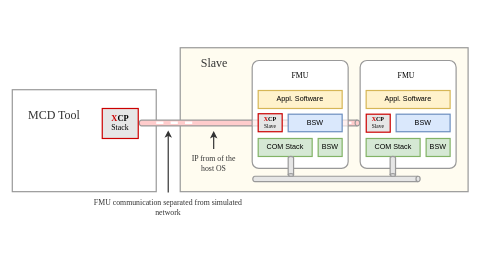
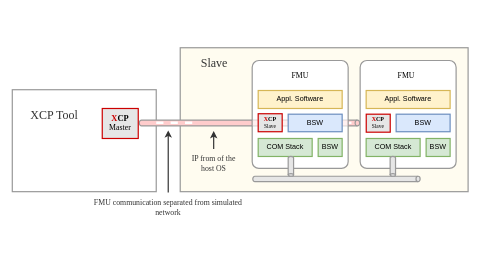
  <mxCell id="0" />
  <mxCell id="1" parent="0" />
  <mxCell id="2" value="" style="rounded=0;whiteSpace=wrap;html=1;strokeColor=#999999;strokeWidth=2;fillColor=default;" parent="1" vertex="1"><mxGeometry x="20" y="149" width="240" height="170" as="geometry" /></mxCell>
  <mxCell id="3" value="" style="rounded=0;whiteSpace=wrap;html=1;strokeWidth=2;strokeColor=#999999;fillColor=#FFFCF0;" parent="1" vertex="1"><mxGeometry x="300" y="79" width="480" height="240" as="geometry" /></mxCell>
  <mxCell id="4" value="" style="shape=cylinder3;whiteSpace=wrap;html=1;boundedLbl=1;backgroundOutline=1;size=3.826;strokeColor=#999999;strokeWidth=2;fillColor=#FFCCCC;rotation=90;" parent="1" vertex="1"><mxGeometry x="410.55" y="20.75" width="9.85" height="367.5" as="geometry" /></mxCell>
  <mxCell id="5" value="" style="endArrow=none;dashed=1;html=1;rounded=0;strokeColor=#FFFFFF;strokeWidth=4;fontFamily=Verdana;fontSize=20;fontColor=#000000;startSize=6;endSize=6;jumpSize=6;" parent="1" edge="1"><mxGeometry width="50" height="50" relative="1" as="geometry"><mxPoint x="525.5" y="204.36" as="sourcePoint" /><mxPoint x="595.5" y="204.36" as="targetPoint" /></mxGeometry></mxCell>
  <mxCell id="6" value="" style="rounded=1;whiteSpace=wrap;html=1;strokeColor=#999999;strokeWidth=2;fillColor=#FFFFFF;arcSize=7;" parent="1" vertex="1"><mxGeometry x="420" y="100.3" width="160" height="180" as="geometry" /></mxCell>
  <mxCell id="7" value="" style="endArrow=none;dashed=1;html=1;rounded=0;strokeWidth=7;strokeColor=#FFFFFF;jumpSize=6;startSize=6;endSize=6;" parent="1" edge="1"><mxGeometry width="50" height="50" relative="1" as="geometry"><mxPoint x="610" y="126.55" as="sourcePoint" /><mxPoint x="630" y="227.05" as="targetPoint" /></mxGeometry></mxCell>
  <mxCell id="8" value="Appl. Software" style="rounded=0;whiteSpace=wrap;html=1;strokeColor=#d6b656;strokeWidth=2;fillColor=#fff2cc;" parent="1" vertex="1"><mxGeometry x="430" y="150.3" width="140" height="30" as="geometry" /></mxCell>
  <mxCell id="9" value="" style="rounded=0;whiteSpace=wrap;html=1;strokeWidth=2;strokeColor=#999999;fillColor=#FFCCCC;opacity=30;" parent="1" vertex="1"><mxGeometry x="420" y="199.5" width="160" height="10" as="geometry" /></mxCell>
  <mxCell id="10" value="BSW" style="rounded=0;whiteSpace=wrap;html=1;strokeColor=#6c8ebf;strokeWidth=2;fillColor=#dae8fc;" parent="1" vertex="1"><mxGeometry x="480" y="189.8" width="90" height="29.25" as="geometry" /></mxCell>
  <mxCell id="11" value="COM Stack" style="rounded=0;whiteSpace=wrap;html=1;strokeColor=#82b366;strokeWidth=2;fillColor=#d5e8d4;" parent="1" vertex="1"><mxGeometry x="430" y="230.3" width="90" height="30" as="geometry" /></mxCell>
  <mxCell id="12" value="BSW" style="rounded=0;whiteSpace=wrap;html=1;strokeColor=#82b366;strokeWidth=2;fillColor=#d5e8d4;" parent="1" vertex="1"><mxGeometry x="530" y="230.3" width="40" height="30" as="geometry" /></mxCell>
  <mxCell id="13" value="" style="rounded=1;whiteSpace=wrap;html=1;strokeColor=#999999;strokeWidth=2;fillColor=#FFFFFF;arcSize=7;" parent="1" vertex="1"><mxGeometry x="600" y="100.3" width="160" height="180" as="geometry" /></mxCell>
  <mxCell id="14" value="Appl. Software" style="rounded=0;whiteSpace=wrap;html=1;strokeColor=#d6b656;strokeWidth=2;fillColor=#fff2cc;" parent="1" vertex="1"><mxGeometry x="610" y="150.3" width="140" height="30" as="geometry" /></mxCell>
  <mxCell id="15" value="BSW" style="rounded=0;whiteSpace=wrap;html=1;strokeColor=#6c8ebf;strokeWidth=2;fillColor=#dae8fc;" parent="1" vertex="1"><mxGeometry x="660" y="189.8" width="90" height="29.25" as="geometry" /></mxCell>
  <mxCell id="16" value="COM Stack" style="rounded=0;whiteSpace=wrap;html=1;strokeColor=#82b366;strokeWidth=2;fillColor=#d5e8d4;" parent="1" vertex="1"><mxGeometry x="610" y="230.3" width="90" height="30" as="geometry" /></mxCell>
  <mxCell id="17" value="BSW" style="rounded=0;whiteSpace=wrap;html=1;strokeColor=#82b366;strokeWidth=2;fillColor=#d5e8d4;" parent="1" vertex="1"><mxGeometry x="710" y="230.3" width="40" height="30" as="geometry" /></mxCell>
  <mxCell id="18" value="" style="shape=cylinder3;whiteSpace=wrap;html=1;boundedLbl=1;backgroundOutline=1;size=3.432;strokeColor=#999999;strokeWidth=2;fillColor=#E6E6E6;rotation=90;" parent="1" vertex="1"><mxGeometry x="556" y="158.3" width="9" height="279" as="geometry" /></mxCell>
  <mxCell id="19" value="" style="shape=cylinder3;whiteSpace=wrap;html=1;boundedLbl=1;backgroundOutline=1;size=2.207;strokeColor=#999999;strokeWidth=2;fillColor=#E6E6E6;rotation=-180;" parent="1" vertex="1"><mxGeometry x="480" y="260.3" width="9" height="33" as="geometry" /></mxCell>
  <mxCell id="20" value="" style="shape=cylinder3;whiteSpace=wrap;html=1;boundedLbl=1;backgroundOutline=1;size=2.207;strokeColor=#999999;strokeWidth=2;fillColor=#E6E6E6;rotation=-180;" parent="1" vertex="1"><mxGeometry x="650" y="260.3" width="9" height="33" as="geometry" /></mxCell>
  <mxCell id="21" value="" style="rounded=0;whiteSpace=wrap;html=1;strokeColor=#CC0000;strokeWidth=2;fillColor=#E6E6E6;fontFamily=Verdana;" parent="1" vertex="1"><mxGeometry x="170" y="180.3" width="60" height="50" as="geometry" /></mxCell>
  <mxCell id="22" value="" style="rounded=0;whiteSpace=wrap;html=1;strokeColor=#CC0000;strokeWidth=2;fillColor=#E6E6E6;fontFamily=Verdana;" parent="1" vertex="1"><mxGeometry x="430" y="189.05" width="40" height="30" as="geometry" /></mxCell>
  <mxCell id="23" value="&lt;div style=&quot;font-size: 12px; line-height: 100%;&quot;&gt;&lt;font style=&quot;font-size: 12px;&quot;&gt;&lt;b style=&quot;font-size: 10px;&quot;&gt;&lt;font style=&quot;font-size: 10px;&quot; data-font-src=&quot;https://fonts.googleapis.com/css?family=Akaya+Telivigala&quot;&gt;&lt;font style=&quot;font-size: 10px;&quot; color=&quot;#CC0000&quot;&gt;X&lt;/font&gt;&lt;font style=&quot;font-size: 10px;&quot; color=&quot;#000000&quot;&gt;CP&lt;/font&gt;&lt;/font&gt;&lt;/b&gt;&lt;/font&gt;&lt;/div&gt;&lt;div style=&quot;font-size: 9px; line-height: 100%;&quot;&gt;&lt;font style=&quot;font-size: 9px;&quot; color=&quot;#000000&quot;&gt;Slave&lt;/font&gt;&lt;font style=&quot;font-size: 12px;&quot;&gt;&lt;br&gt;&lt;/font&gt;&lt;/div&gt;" style="text;html=1;strokeColor=none;fillColor=none;align=center;verticalAlign=middle;whiteSpace=wrap;rounded=0;strokeWidth=2;fontFamily=Verdana;fontSize=13;fontColor=#CC0000;" parent="1" vertex="1"><mxGeometry x="432.76" y="187.86" width="34.47" height="30" as="geometry" /></mxCell>
  <mxCell id="24" value="" style="rounded=0;whiteSpace=wrap;html=1;strokeColor=#CC0000;strokeWidth=2;fillColor=#E6E6E6;fontFamily=Verdana;" parent="1" vertex="1"><mxGeometry x="610.15" y="189.8" width="40" height="30" as="geometry" /></mxCell>
  <mxCell id="25" value="&lt;div style=&quot;font-size: 12px; line-height: 100%;&quot;&gt;&lt;font style=&quot;font-size: 12px;&quot;&gt;&lt;b style=&quot;font-size: 10px;&quot;&gt;&lt;font style=&quot;font-size: 10px;&quot; data-font-src=&quot;https://fonts.googleapis.com/css?family=Akaya+Telivigala&quot;&gt;&lt;font style=&quot;font-size: 10px;&quot; color=&quot;#CC0000&quot;&gt;X&lt;/font&gt;&lt;font style=&quot;font-size: 10px;&quot; color=&quot;#000000&quot;&gt;CP&lt;/font&gt;&lt;/font&gt;&lt;/b&gt;&lt;/font&gt;&lt;/div&gt;&lt;div style=&quot;font-size: 9px; line-height: 100%;&quot;&gt;&lt;font style=&quot;font-size: 9px;&quot; color=&quot;#000000&quot;&gt;Slave&lt;/font&gt;&lt;font style=&quot;font-size: 12px;&quot;&gt;&lt;br&gt;&lt;/font&gt;&lt;/div&gt;" style="text;html=1;strokeColor=none;fillColor=none;align=center;verticalAlign=middle;whiteSpace=wrap;rounded=0;strokeWidth=2;fontFamily=Verdana;fontSize=13;fontColor=#CC0000;" parent="1" vertex="1"><mxGeometry x="612.92" y="187.86" width="34.47" height="30" as="geometry" /></mxCell>
- <mxCell id="26" value="&lt;div style=&quot;font-size: 15px; line-height: 100%;&quot;&gt;&lt;font style=&quot;font-size: 15px;&quot;&gt;&lt;b style=&quot;font-size: 14px;&quot;&gt;&lt;font style=&quot;font-size: 14px;&quot; data-font-src=&quot;https://fonts.googleapis.com/css?family=Akaya+Telivigala&quot;&gt;&lt;font style=&quot;font-size: 14px;&quot; color=&quot;#CC0000&quot;&gt;X&lt;/font&gt;&lt;font style=&quot;font-size: 14px;&quot; color=&quot;#000000&quot;&gt;CP&lt;/font&gt;&lt;/font&gt;&lt;/b&gt;&lt;/font&gt;&lt;/div&gt;&lt;div style=&quot;line-height: 100%;&quot;&gt;&lt;font style=&quot;font-size: 13px;&quot; color=&quot;#000000&quot;&gt;Stack&lt;/font&gt;&lt;font style=&quot;font-size: 15px;&quot;&gt;&lt;br&gt;&lt;/font&gt;&lt;/div&gt;" style="text;html=1;strokeColor=none;fillColor=none;align=center;verticalAlign=middle;whiteSpace=wrap;rounded=0;strokeWidth=2;fontFamily=Verdana;fontSize=13;fontColor=#CC0000;" parent="1" vertex="1"><mxGeometry x="180" y="185" width="40" height="36.3" as="geometry" /></mxCell>
+ <mxCell id="26" value="&lt;div style=&quot;font-size: 15px; line-height: 100%;&quot;&gt;&lt;font style=&quot;font-size: 15px;&quot;&gt;&lt;b style=&quot;font-size: 14px;&quot;&gt;&lt;font style=&quot;font-size: 14px;&quot; data-font-src=&quot;https://fonts.googleapis.com/css?family=Akaya+Telivigala&quot;&gt;&lt;font style=&quot;font-size: 14px;&quot; color=&quot;#CC0000&quot;&gt;X&lt;/font&gt;&lt;font style=&quot;font-size: 14px;&quot; color=&quot;#000000&quot;&gt;CP&lt;/font&gt;&lt;/font&gt;&lt;/b&gt;&lt;/font&gt;&lt;/div&gt;&lt;div style=&quot;line-height: 100%;&quot;&gt;&lt;font style=&quot;font-size: 13px;&quot; color=&quot;#000000&quot;&gt;Master&lt;/font&gt;&lt;font style=&quot;font-size: 15px;&quot;&gt;&lt;br&gt;&lt;/font&gt;&lt;/div&gt;" style="text;html=1;strokeColor=none;fillColor=none;align=center;verticalAlign=middle;whiteSpace=wrap;rounded=0;strokeWidth=2;fontFamily=Verdana;fontSize=13;fontColor=#CC0000;" parent="1" vertex="1"><mxGeometry x="180" y="185" width="40" height="36.3" as="geometry" /></mxCell>
  <mxCell id="27" value="FMU" style="text;html=1;strokeColor=none;fillColor=none;align=center;verticalAlign=middle;whiteSpace=wrap;rounded=0;strokeWidth=2;fontFamily=Verdana;fontSize=13;fontColor=#000000;" parent="1" vertex="1"><mxGeometry x="470" y="110.3" width="60" height="30" as="geometry" /></mxCell>
  <mxCell id="28" value="FMU" style="text;html=1;strokeColor=none;fillColor=none;align=center;verticalAlign=middle;whiteSpace=wrap;rounded=0;strokeWidth=2;fontFamily=Verdana;fontSize=13;fontColor=#000000;" parent="1" vertex="1"><mxGeometry x="647.39" y="110.3" width="60" height="30" as="geometry" /></mxCell>
  <mxCell id="29" value="&lt;font style=&quot;font-size: 20px;&quot; color=&quot;#333333&quot;&gt;Slave&lt;/font&gt;" style="text;html=1;strokeColor=none;fillColor=none;align=center;verticalAlign=middle;whiteSpace=wrap;rounded=0;strokeWidth=2;fontFamily=Verdana;fontSize=13;fontColor=#000000;" parent="1" vertex="1"><mxGeometry x="320" y="80.3" width="74.32" height="46.52" as="geometry" /></mxCell>
- <mxCell id="30" value="&lt;font color=&quot;#333333&quot;&gt;MCD Tool&lt;/font&gt;" style="text;html=1;strokeColor=none;fillColor=none;align=center;verticalAlign=middle;whiteSpace=wrap;rounded=0;strokeWidth=2;fontFamily=Verdana;fontSize=20;fontColor=#000000;" parent="1" vertex="1"><mxGeometry x="40" y="175.3" width="100" height="30" as="geometry" /></mxCell>
+ <mxCell id="30" value="&lt;font color=&quot;#333333&quot;&gt;XCP Tool&lt;/font&gt;" style="text;html=1;strokeColor=none;fillColor=none;align=center;verticalAlign=middle;whiteSpace=wrap;rounded=0;strokeWidth=2;fontFamily=Verdana;fontSize=20;fontColor=#000000;" parent="1" vertex="1"><mxGeometry x="40" y="175.3" width="100" height="30" as="geometry" /></mxCell>
  <mxCell id="31" value="" style="endArrow=none;dashed=1;html=1;rounded=0;strokeColor=#FFFFFF;strokeWidth=4;fontFamily=Verdana;fontSize=20;fontColor=#000000;startSize=6;endSize=6;jumpSize=6;" parent="1" edge="1"><mxGeometry width="50" height="50" relative="1" as="geometry"><mxPoint x="260" y="204" as="sourcePoint" /><mxPoint x="330" y="204" as="targetPoint" /></mxGeometry></mxCell>
  <mxCell id="32" value="" style="endArrow=classic;html=1;rounded=0;strokeColor=#333333;strokeWidth=2;fontFamily=Verdana;fontSize=20;fontColor=#000000;startSize=6;endSize=6;jumpSize=6;" parent="1" edge="1"><mxGeometry width="50" height="50" relative="1" as="geometry"><mxPoint x="280" y="320.3" as="sourcePoint" /><mxPoint x="280" y="216.8" as="targetPoint" /></mxGeometry></mxCell>
  <mxCell id="33" value="&lt;p style=&quot;line-height: 70%;&quot;&gt;&lt;font style=&quot;font-size: 13px;&quot; color=&quot;#333333&quot;&gt;FMU communication separated from simulated network&lt;/font&gt;&lt;/p&gt;" style="text;html=1;strokeColor=none;fillColor=none;align=center;verticalAlign=middle;whiteSpace=wrap;rounded=0;strokeWidth=2;fontFamily=Verdana;fontSize=20;fontColor=#000000;" parent="1" vertex="1"><mxGeometry x="140" y="319" width="280" height="47.4" as="geometry" /></mxCell>
  <mxCell id="34" value="" style="endArrow=classic;html=1;rounded=0;strokeColor=#333333;strokeWidth=2;fontFamily=Verdana;fontSize=20;fontColor=#000000;startSize=6;endSize=6;jumpSize=6;" parent="1" edge="1"><mxGeometry width="50" height="50" relative="1" as="geometry"><mxPoint x="355.78" y="247.86" as="sourcePoint" /><mxPoint x="355.78" y="217.86" as="targetPoint" /></mxGeometry></mxCell>
  <mxCell id="35" value="&lt;p style=&quot;line-height: 70%;&quot;&gt;&lt;font style=&quot;font-size: 13px;&quot; color=&quot;#333333&quot;&gt;IP from of the host OS&lt;/font&gt;&lt;/p&gt;" style="text;html=1;strokeColor=none;fillColor=none;align=center;verticalAlign=middle;whiteSpace=wrap;rounded=0;strokeWidth=2;fontFamily=Verdana;fontSize=20;fontColor=#000000;" parent="1" vertex="1"><mxGeometry x="307" y="250.3" width="97.84" height="40" as="geometry" /></mxCell>
